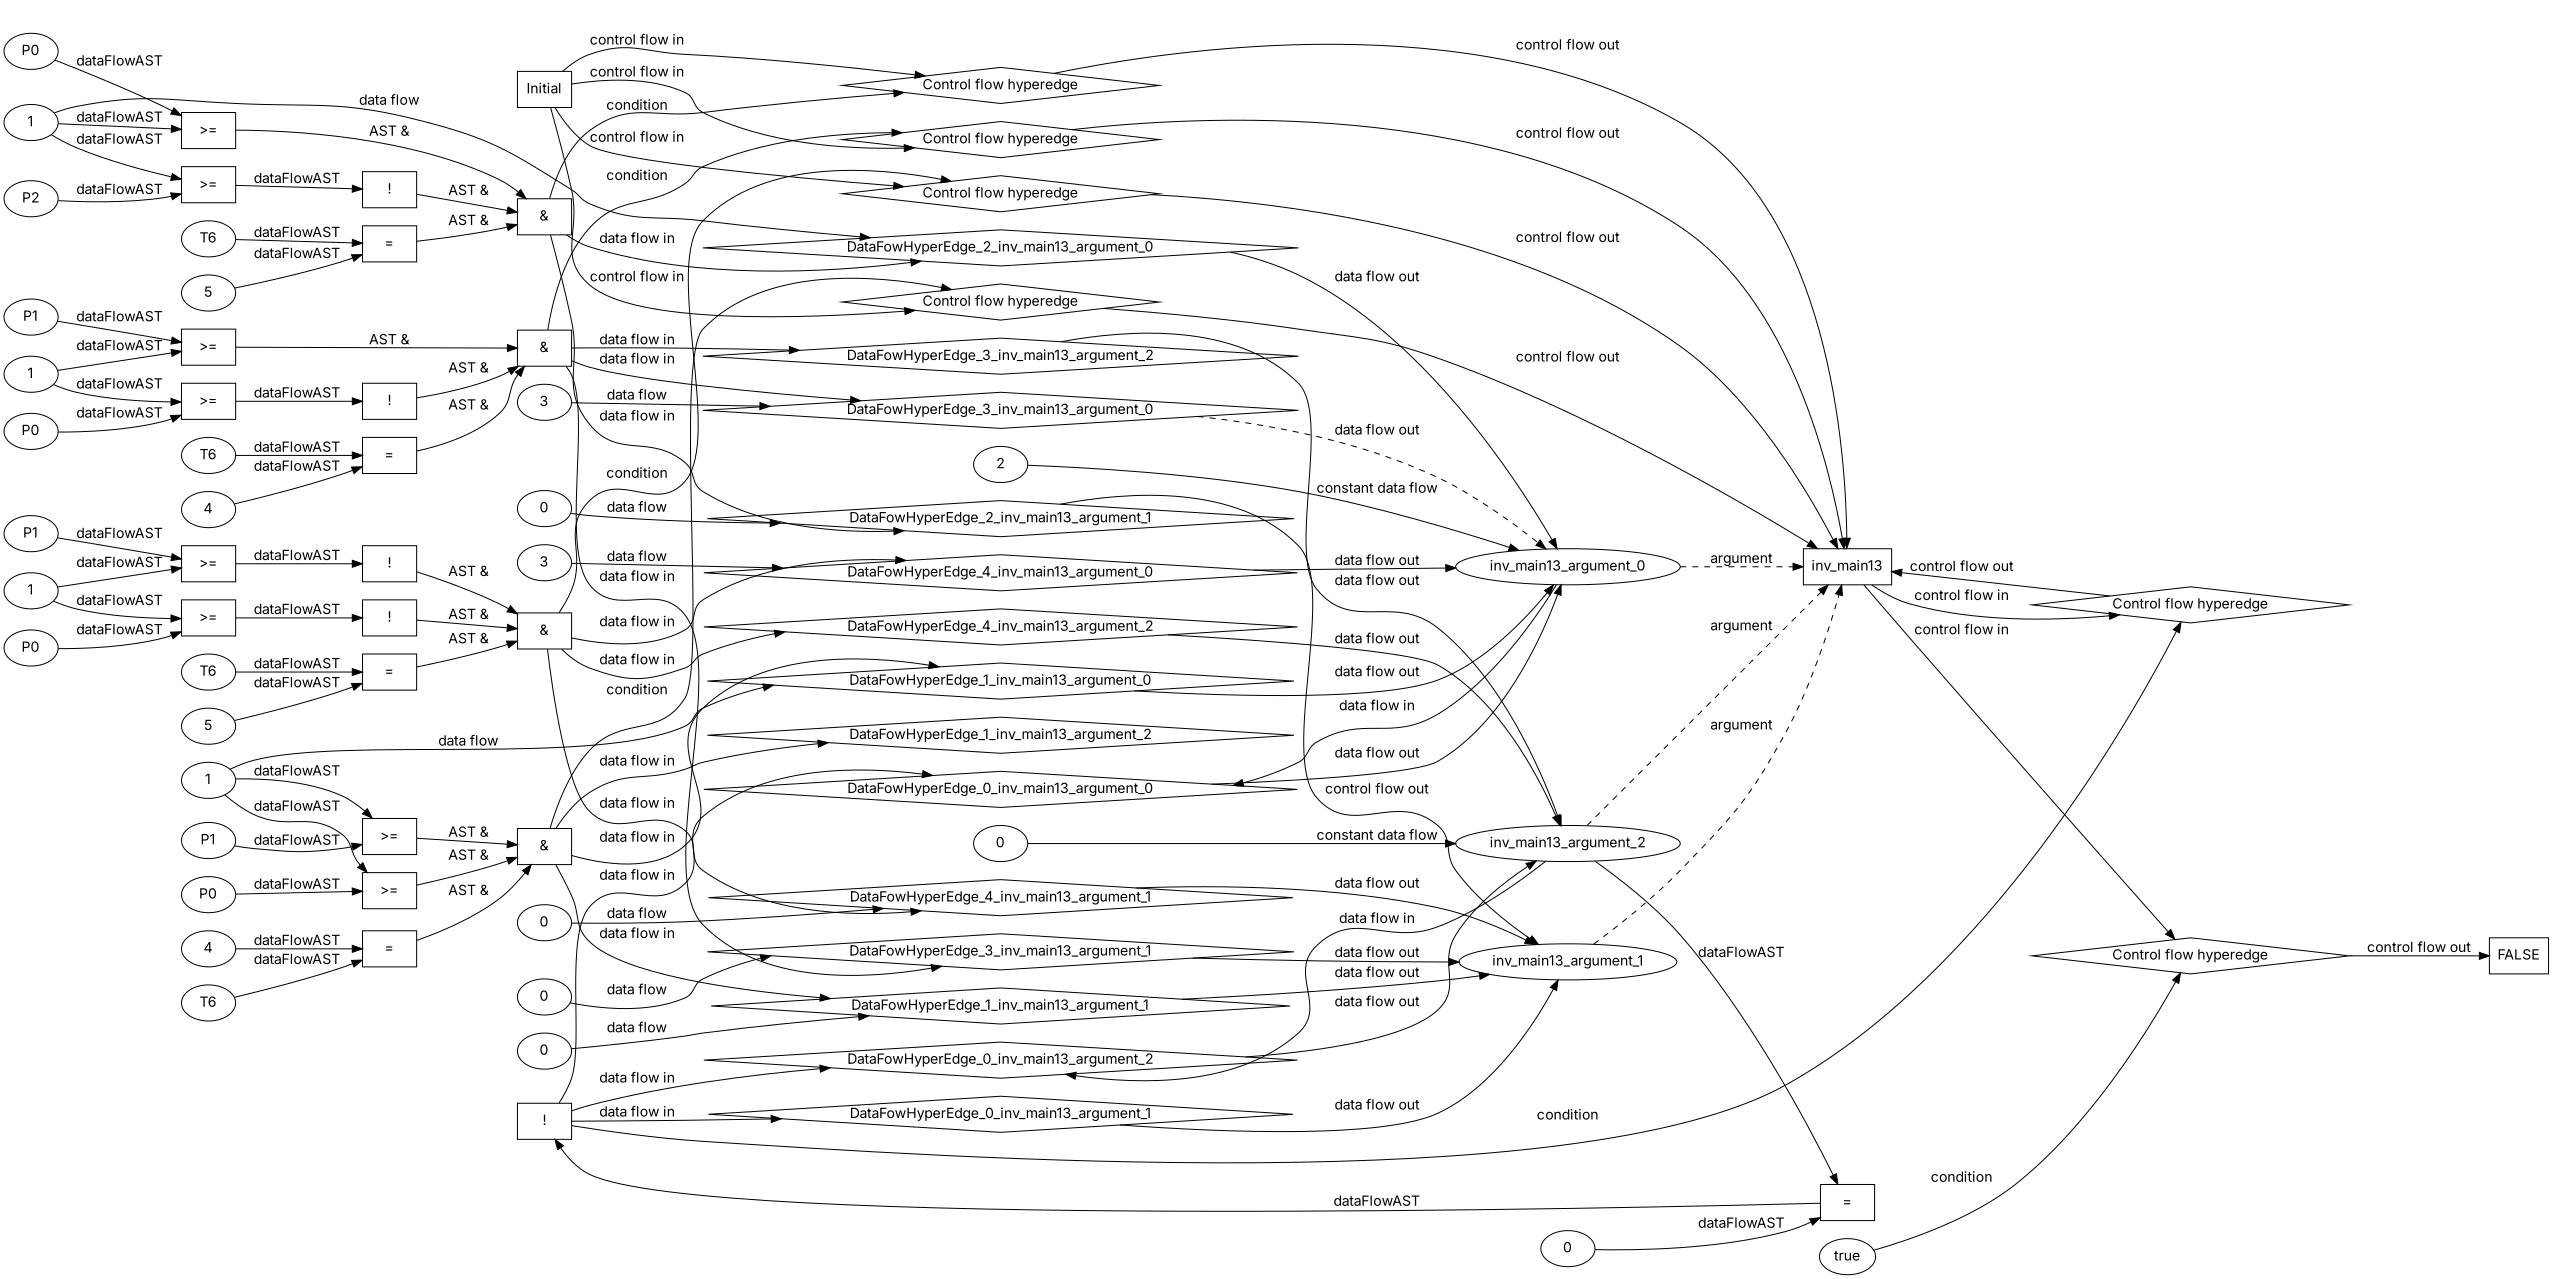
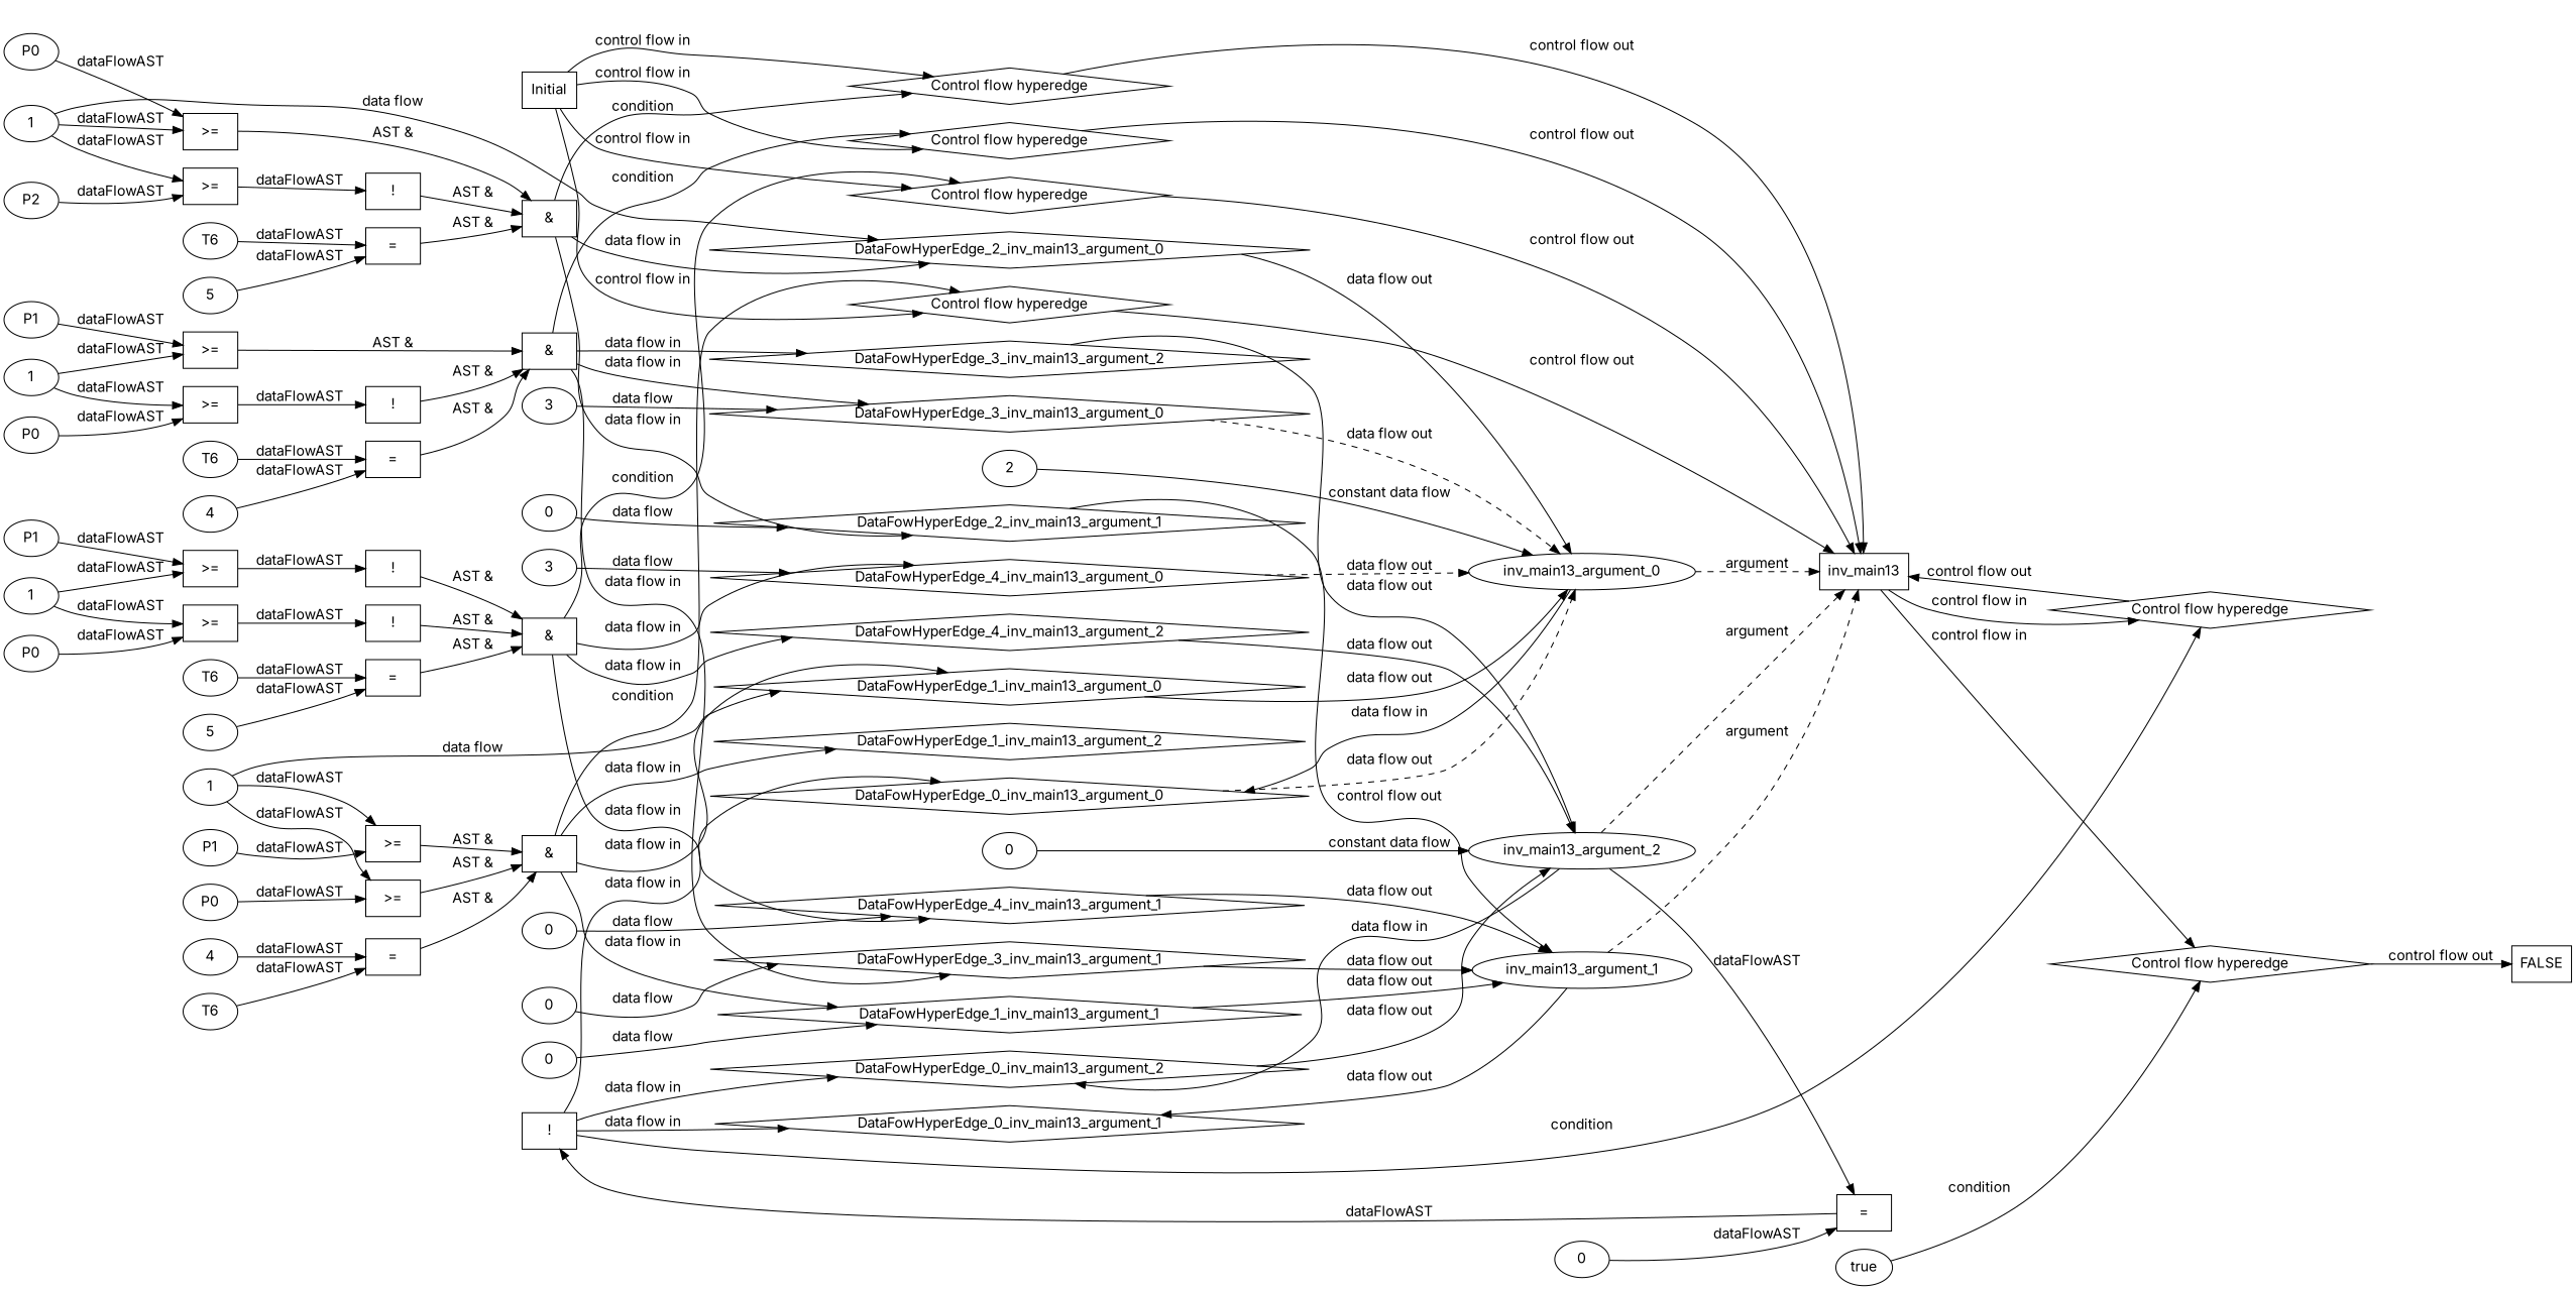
  digraph {
    fontname=Inter
    rankdir=LR
    node [fontname=Inter]
    edge [fontname=Inter]
    n1 [label=inv_main13 nodeName=inv_main13 shape=rect]
    n2 [label="Control flow hyperedge" nodeName=ControlFowHyperEdge_0 shape=diamond]
    n3 [label="Control flow hyperedge" nodeName=ControlFowHyperEdge_5 shape=diamond]
    n4 [label=FALSE nodeName=FALSE shape=rect]
    n5 [label=Initial nodeName=Initial shape=rect]
    n6 [label="Control flow hyperedge" nodeName=ControlFowHyperEdge_1 shape=diamond]
    n7 [label="Control flow hyperedge" nodeName=ControlFowHyperEdge_2 shape=diamond]
    n8 [label="Control flow hyperedge" nodeName=ControlFowHyperEdge_3 shape=diamond]
    n9 [label="Control flow hyperedge" nodeName=ControlFowHyperEdge_4 shape=diamond]
    n10 [label=inv_main13_argument_0 nodeName=argument0 shape=oval]
    n11 [label=DataFowHyperEdge_0_inv_main13_argument_0 nodeName=DataFowHyperEdge_0_inv_main13_argument_0 shape=diamond]
    n12 [label=inv_main13_argument_1 nodeName=argument1 shape=oval]
    n13 [label=inv_main13_argument_2 nodeName=argument2 shape=oval]
    n14 [label="=" nodeName=xxxinv_main13___inv_main13_0xxxguard_0_node_1 shape=rect]
    n15 [label=DataFowHyperEdge_0_inv_main13_argument_2 nodeName=DataFowHyperEdge_0_inv_main13_argument_2 shape=diamond]
    n16 [label="!" nodeName=xxxinv_main13___inv_main13_0xxxguard_0_node_0 shape=rect]
    n17 [label=DataFowHyperEdge_0_inv_main13_argument_1 nodeName=DataFowHyperEdge_0_inv_main13_argument_1 shape=diamond]
    n18 [label=0 nodeName=xxxinv_main13___inv_main13_0xxxguard_0_node_3]
    n19 [label="&" nodeName=xxxinv_main13___Initial_1xxx_and shape=rect]
    n20 [label=DataFowHyperEdge_1_inv_main13_argument_0 nodeName=DataFowHyperEdge_1_inv_main13_argument_0 shape=diamond]
    n21 [label=DataFowHyperEdge_1_inv_main13_argument_1 nodeName=DataFowHyperEdge_1_inv_main13_argument_1 shape=diamond]
    n22 [label=DataFowHyperEdge_1_inv_main13_argument_2 nodeName=DataFowHyperEdge_1_inv_main13_argument_2 shape=diamond]
    n23 [label=">=" nodeName=xxxinv_main13___Initial_1xxxguard_0_node_0 shape=rect]
    n24 [label=P0 nodeName=xxxinv_main13___Initial_1xxxguard_0_node_1]
    n25 [label=1 nodeName=xxxinv_main13___Initial_1xxxdataFlow_0_node_0]
    n26 [label=">=" nodeName=xxxinv_main13___Initial_1xxxguard1_node_0 shape=rect]
    n27 [label=P1 nodeName=xxxinv_main13___Initial_1xxxguard1_node_1]
    n28 [label="=" nodeName=xxxinv_main13___Initial_1xxxguard2_node_0 shape=rect]
    n29 [label=T6 nodeName=xxxinv_main13___Initial_1xxxguard2_node_1]
    n30 [label=4 nodeName=xxxinv_main13___Initial_1xxxguard2_node_2]
    n31 [label=0 nodeName=xxxinv_main13___Initial_1xxxdataFlow1_node_0]
    n32 [label="&" nodeName=xxxinv_main13___Initial_2xxx_and shape=rect]
    n33 [label=DataFowHyperEdge_2_inv_main13_argument_0 nodeName=DataFowHyperEdge_2_inv_main13_argument_0 shape=diamond]
    n34 [label=DataFowHyperEdge_2_inv_main13_argument_1 nodeName=DataFowHyperEdge_2_inv_main13_argument_1 shape=diamond]
    n35 [label=">=" nodeName=xxxinv_main13___Initial_2xxxguard_0_node_0 shape=rect]
    n36 [label=P0 nodeName=xxxinv_main13___Initial_2xxxguard_0_node_1]
    n37 [label=1 nodeName=xxxinv_main13___Initial_2xxxdataFlow_0_node_0]
    n38 [label=">=" nodeName=xxxinv_main13___Initial_2xxxguard1_node_1 shape=rect]
    n39 [label="!" nodeName=xxxinv_main13___Initial_2xxxguard1_node_0 shape=rect]
    n40 [label=P2 nodeName=xxxinv_main13___Initial_2xxxguard1_node_2]
    n41 [label="=" nodeName=xxxinv_main13___Initial_2xxxguard2_node_0 shape=rect]
    n42 [label=T6 nodeName=xxxinv_main13___Initial_2xxxguard2_node_1]
    n43 [label=5 nodeName=xxxinv_main13___Initial_2xxxguard2_node_2]
    n44 [label=0 nodeName=xxxinv_main13___Initial_2xxxdataFlow1_node_0]
    n45 [label="&" nodeName=xxxinv_main13___Initial_3xxx_and shape=rect]
    n46 [label=DataFowHyperEdge_3_inv_main13_argument_0 nodeName=DataFowHyperEdge_3_inv_main13_argument_0 shape=diamond]
    n47 [label=DataFowHyperEdge_3_inv_main13_argument_1 nodeName=DataFowHyperEdge_3_inv_main13_argument_1 shape=diamond]
    n48 [label=DataFowHyperEdge_3_inv_main13_argument_2 nodeName=DataFowHyperEdge_3_inv_main13_argument_2 shape=diamond]
    n49 [label="!" nodeName=xxxinv_main13___Initial_3xxxguard_0_node_0 shape=rect]
    n50 [label=">=" nodeName=xxxinv_main13___Initial_3xxxguard_0_node_1 shape=rect]
    n51 [label=P0 nodeName=xxxinv_main13___Initial_3xxxguard_0_node_2]
    n52 [label=1 nodeName=xxxinv_main13___Initial_3xxxguard_0_node_3]
    n53 [label=">=" nodeName=xxxinv_main13___Initial_3xxxguard1_node_0 shape=rect]
    n54 [label=P1 nodeName=xxxinv_main13___Initial_3xxxguard1_node_1]
    n55 [label="=" nodeName=xxxinv_main13___Initial_3xxxguard2_node_0 shape=rect]
    n56 [label=T6 nodeName=xxxinv_main13___Initial_3xxxguard2_node_1]
    n57 [label=4 nodeName=xxxinv_main13___Initial_3xxxguard2_node_2]
    n58 [label=3 nodeName=xxxinv_main13___Initial_3xxxdataFlow_0_node_0]
    n59 [label=0 nodeName=xxxinv_main13___Initial_3xxxdataFlow1_node_0]
    n60 [label="&" nodeName=xxxinv_main13___Initial_4xxx_and shape=rect]
    n61 [label=DataFowHyperEdge_4_inv_main13_argument_0 nodeName=DataFowHyperEdge_4_inv_main13_argument_0 shape=diamond]
    n62 [label=DataFowHyperEdge_4_inv_main13_argument_1 nodeName=DataFowHyperEdge_4_inv_main13_argument_1 shape=diamond]
    n63 [label=DataFowHyperEdge_4_inv_main13_argument_2 nodeName=DataFowHyperEdge_4_inv_main13_argument_2 shape=diamond]
    n64 [label="!" nodeName=xxxinv_main13___Initial_4xxxguard_0_node_0 shape=rect]
    n65 [label=">=" nodeName=xxxinv_main13___Initial_4xxxguard_0_node_1 shape=rect]
    n66 [label=P0 nodeName=xxxinv_main13___Initial_4xxxguard_0_node_2]
    n67 [label=1 nodeName=xxxinv_main13___Initial_4xxxguard_0_node_3]
    n68 [label=">=" nodeName=xxxinv_main13___Initial_4xxxguard1_node_1 shape=rect]
    n69 [label="!" nodeName=xxxinv_main13___Initial_4xxxguard1_node_0 shape=rect]
    n70 [label=P1 nodeName=xxxinv_main13___Initial_4xxxguard1_node_2]
    n71 [label="=" nodeName=xxxinv_main13___Initial_4xxxguard2_node_0 shape=rect]
    n72 [label=T6 nodeName=xxxinv_main13___Initial_4xxxguard2_node_1]
    n73 [label=5 nodeName=xxxinv_main13___Initial_4xxxguard2_node_2]
    n74 [label=3 nodeName=xxxinv_main13___Initial_4xxxdataFlow_0_node_0]
    n75 [label=0 nodeName=xxxinv_main13___Initial_4xxxdataFlow1_node_0]
    n76 [label=true nodeName=xxxFALSE___inv_main13_5xxxguard_0_node_0]
    n77 [label=2 nodeName=xxxFALSE___inv_main13_5xxxinv_main13_argument_0_constant_2]
    n78 [label=0 nodeName=xxxFALSE___inv_main13_5xxxinv_main13_argument_2_constant_0]
    n1 -> n2 [label="control flow in"]
    n1 -> n3 [label="control flow in"]
    n2 -> n1 [label="control flow out"]
    n3 -> n4 [label="control flow out"]
    n5 -> n6 [label="control flow in"]
    n5 -> n7 [label="control flow in"]
    n5 -> n8 [label="control flow in"]
    n5 -> n9 [label="control flow in"]
    n6 -> n1 [label="control flow out"]
    n7 -> n1 [label="control flow out"]
    n8 -> n1 [label="control flow out"]
    n9 -> n1 [label="control flow out"]
    n10 -> n1 [label=argument style=dashed]
    n10 -> n11 [label="data flow in"]
-   n11 -> n10 [label="data flow out"]
+   n11 -> n10 [label="data flow out" style=dashed]
    n12 -> n1 [label=argument style=dashed]
    n13 -> n1 [label=argument style=dashed]
    n13 -> n14 [label=dataFlowAST]
    n13 -> n15 [label="data flow in"]
    n14 -> n16 [label=dataFlowAST]
    n15 -> n13 [label="data flow out"]
    n16 -> n2 [label=condition]
    n16 -> n11 [label="data flow in"]
    n16 -> n15 [label="data flow in"]
    n16 -> n17 [label="data flow in"]
-   n17 -> n12 [label="data flow out"]
+   n12 -> n17 [label="data flow out"]
    n18 -> n14 [label=dataFlowAST]
    n19 -> n6 [label=condition]
    n19 -> n20 [label="data flow in"]
    n19 -> n21 [label="data flow in"]
    n19 -> n22 [label="data flow in"]
    n20 -> n10 [label="data flow out"]
    n21 -> n12 [label="data flow out"]
    n23 -> n19 [label="AST &"]
    n24 -> n23 [label=dataFlowAST]
    n25 -> n20 [label="data flow"]
    n25 -> n23 [label=dataFlowAST]
    n25 -> n26 [label=dataFlowAST]
    n26 -> n19 [label="AST &"]
    n27 -> n26 [label=dataFlowAST]
    n28 -> n19 [label="AST &"]
    n29 -> n28 [label=dataFlowAST]
    n30 -> n28 [label=dataFlowAST]
    n31 -> n21 [label="data flow"]
    n32 -> n7 [label=condition]
    n32 -> n33 [label="data flow in"]
    n32 -> n34 [label="data flow in"]
    n33 -> n10 [label="data flow out"]
    n34 -> n12 [label="control flow out"]
    n35 -> n32 [label="AST &"]
    n36 -> n35 [label=dataFlowAST]
    n37 -> n33 [label="data flow"]
    n37 -> n35 [label=dataFlowAST]
    n37 -> n38 [label=dataFlowAST]
    n38 -> n39 [label=dataFlowAST]
    n39 -> n32 [label="AST &"]
    n40 -> n38 [label=dataFlowAST]
    n41 -> n32 [label="AST &"]
    n42 -> n41 [label=dataFlowAST]
    n43 -> n41 [label=dataFlowAST]
    n44 -> n34 [label="data flow"]
    n45 -> n8 [label=condition]
    n45 -> n46 [label="data flow in"]
    n45 -> n47 [label="data flow in"]
    n45 -> n48 [label="data flow in"]
    n46 -> n10 [label="data flow out" style=dashed]
    n47 -> n12 [label="data flow out"]
    n48 -> n13 [label="data flow out"]
    n49 -> n45 [label="AST &"]
    n50 -> n49 [label=dataFlowAST]
    n51 -> n50 [label=dataFlowAST]
    n52 -> n50 [label=dataFlowAST]
    n52 -> n53 [label=dataFlowAST]
    n53 -> n45 [label="AST &"]
    n54 -> n53 [label=dataFlowAST]
    n55 -> n45 [label="AST &"]
    n56 -> n55 [label=dataFlowAST]
    n57 -> n55 [label=dataFlowAST]
    n58 -> n46 [label="data flow"]
    n59 -> n47 [label="data flow"]
    n60 -> n9 [label=condition]
    n60 -> n61 [label="data flow in"]
    n60 -> n62 [label="data flow in"]
    n60 -> n63 [label="data flow in"]
-   n61 -> n10 [label="data flow out"]
+   n61 -> n10 [label="data flow out" style=dashed]
    n62 -> n12 [label="data flow out"]
    n63 -> n13 [label="data flow out"]
    n64 -> n60 [label="AST &"]
    n65 -> n64 [label=dataFlowAST]
    n66 -> n65 [label=dataFlowAST]
    n67 -> n65 [label=dataFlowAST]
    n67 -> n68 [label=dataFlowAST]
    n68 -> n69 [label=dataFlowAST]
    n69 -> n60 [label="AST &"]
    n70 -> n68 [label=dataFlowAST]
    n71 -> n60 [label="AST &"]
    n72 -> n71 [label=dataFlowAST]
    n73 -> n71 [label=dataFlowAST]
    n74 -> n61 [label="data flow"]
    n75 -> n62 [label="data flow"]
    n76 -> n3 [label=condition]
    n77 -> n10 [label="constant data flow"]
    n78 -> n13 [label="constant data flow"]
  }
